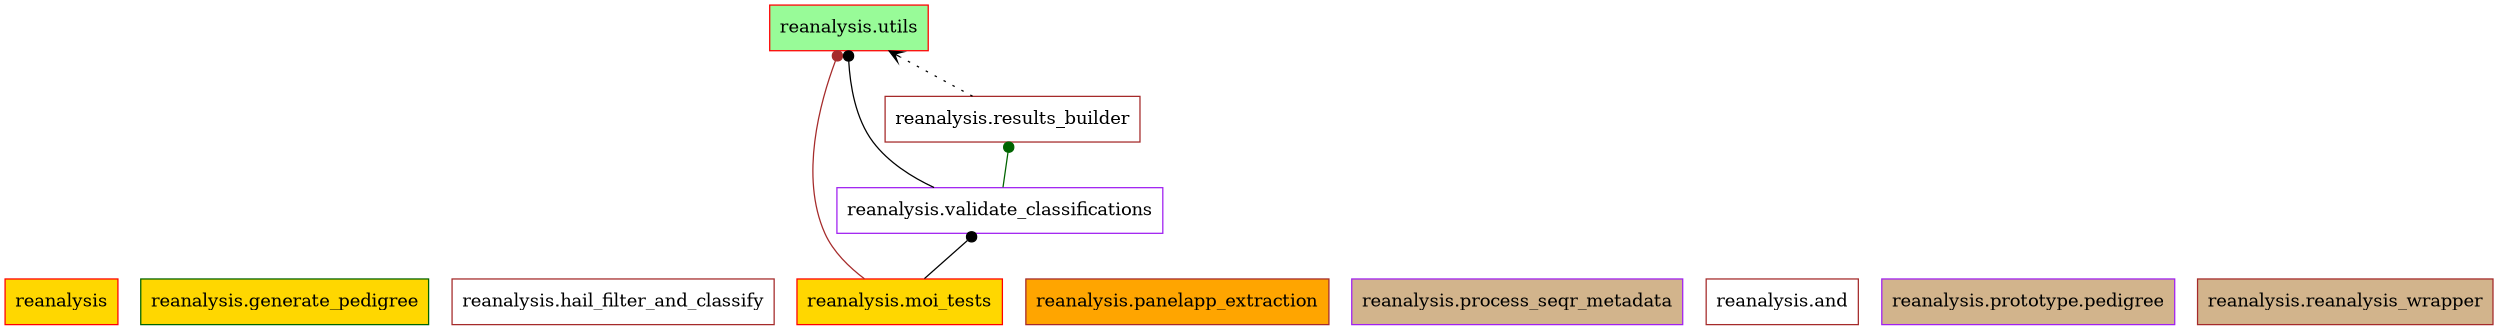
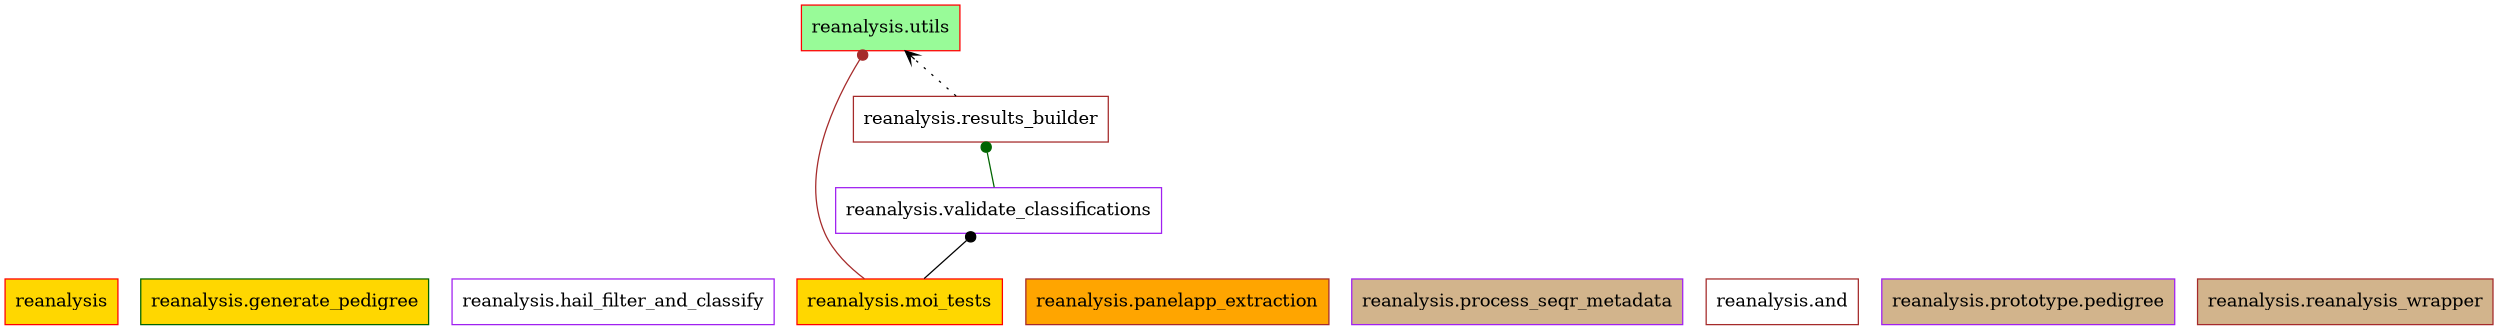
  digraph {
    rankdir=BT
    node [color=brown fillcolor=white shape=box style="solid,filled"]
    edge [arrowhead=dot arrowtail=none color=black style=solid]
    n1 [color=red fillcolor=gold label=reanalysis]
    n2 [color=darkgreen fillcolor=gold label="reanalysis.generate_pedigree"]
-   n3 [label="reanalysis.hail_filter_and_classify"]
+   n3 [color=purple label="reanalysis.hail_filter_and_classify"]
    n4 [color=red fillcolor=gold label="reanalysis.moi_tests"]
    n5 [color=red fillcolor=palegreen label="reanalysis.utils"]
    n6 [color=purple label="reanalysis.validate_classifications"]
    n7 [fillcolor=orange label="reanalysis.panelapp_extraction"]
    n8 [color=purple fillcolor=tan label="reanalysis.process_seqr_metadata"]
    n9 [label="reanalysis.and"]
    n10 [color=purple fillcolor=tan label="reanalysis.prototype.pedigree"]
    n11 [fillcolor=tan label="reanalysis.reanalysis_wrapper"]
    n12 [label="reanalysis.results_builder"]
    n4 -> n5 [color=brown]
    n4 -> n6
-   n6 -> n5
    n6 -> n12 [color=darkgreen]
    n12 -> n5 [arrowhead=vee style=dotted]
  }
